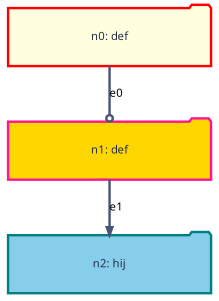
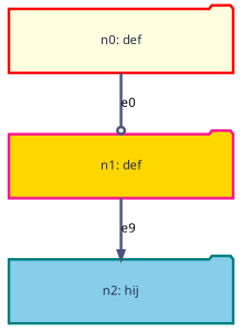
  digraph {
    fontname="Noto Sans"
    nodesep=0.5
    rankdir=TB
    ranksep=0.75
    node [fontcolor="#242D48" fontname="Noto Sans" penwidth=3 shape=folder style="filled,rounded"]
    edge [color="#485478" fontname="Noto Sans" penwidth=3 style=bold]
    n1 [color=red fillcolor=lightyellow height=1 label="n0: def" width=3.5]
    n2 [color=deeppink fillcolor=gold height=1 label="n1: def" width=3.5]
    n3 [color=teal fillcolor=skyblue height=1 label="n2: hij" width=3.5]
    n1 -> n2 [arrowhead=odot label=e0]
-   n2 -> n3 [arrowhead=normal label=e1]
+   n2 -> n3 [arrowhead=normal label=e9]
  }
